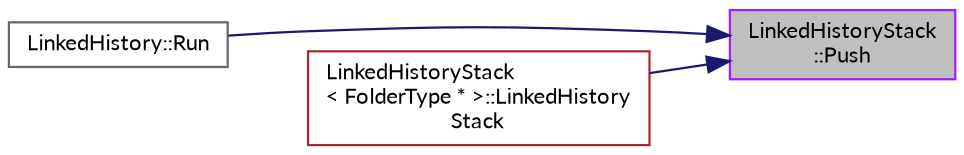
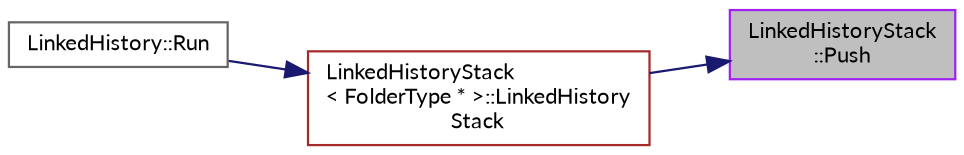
  digraph {
    fontname=Lato
    rankdir=RL
    node [fillcolor=white fontname=Lato fontsize=10 shape=record style=filled]
    edge [color=midnightblue dir=back fontname=Lato fontsize=10 labelfontname=Helvetica labelfontsize=10 style=solid]
    n1 [color=purple fillcolor=grey75 fontcolor=black height=0.2 label="LinkedHistoryStack\l::Push" width=0.4]
    n2 [color=gray40 height=0.2 label="LinkedHistory::Run" width=0.4]
    n3 [color=brown height=0.2 label="LinkedHistoryStack\l\< FolderType * \>::LinkedHistory\lStack" width=0.4]
-   n1 -> n2
+   n3 -> n2
    n1 -> n3
  }
